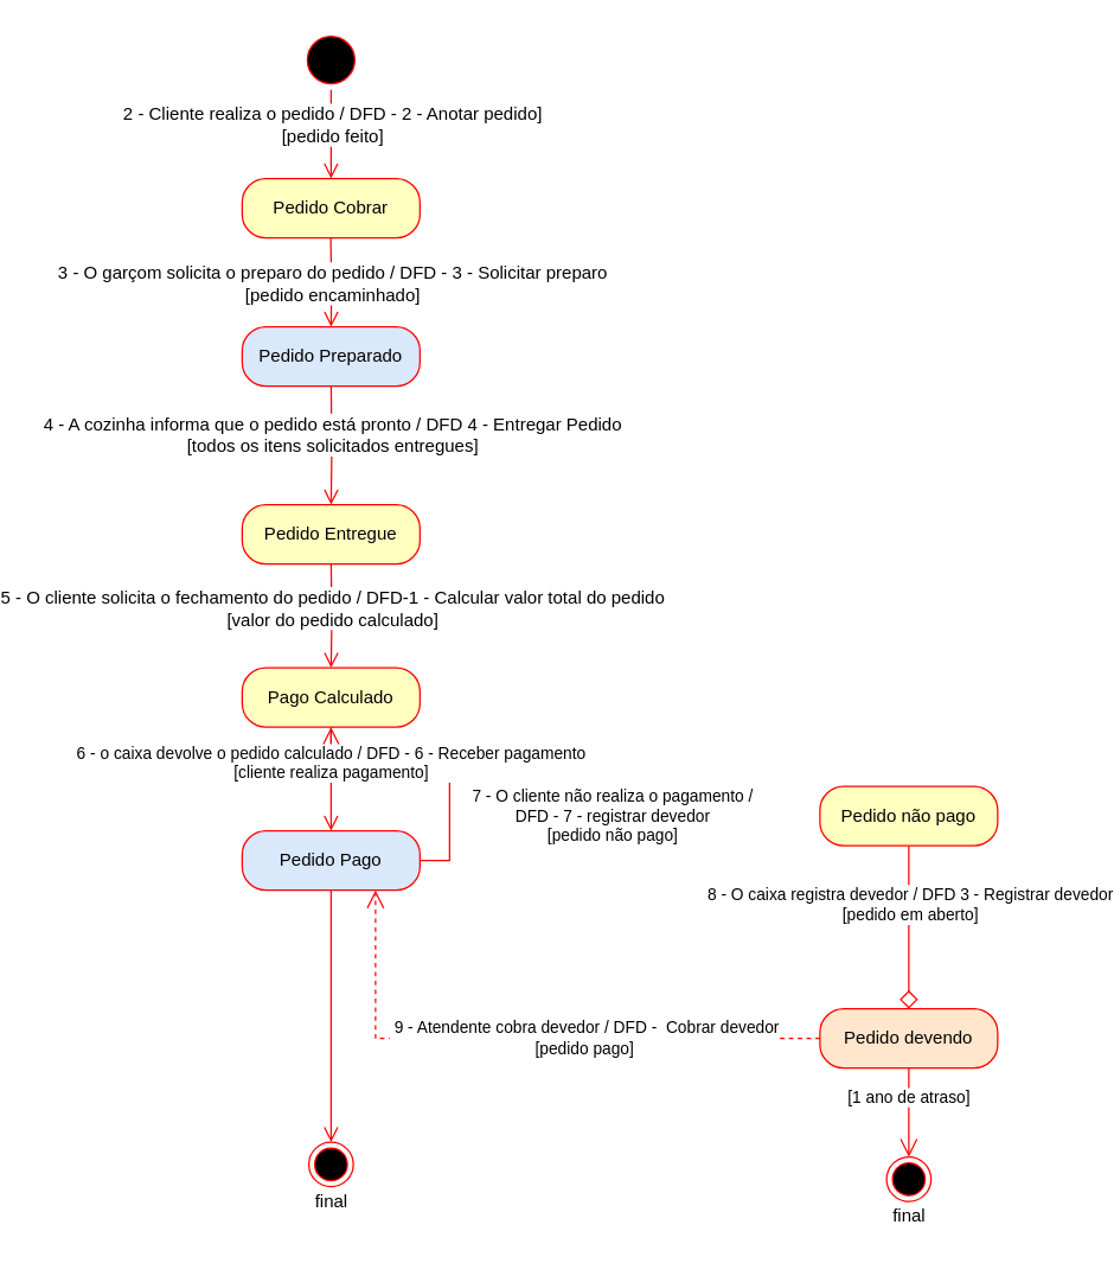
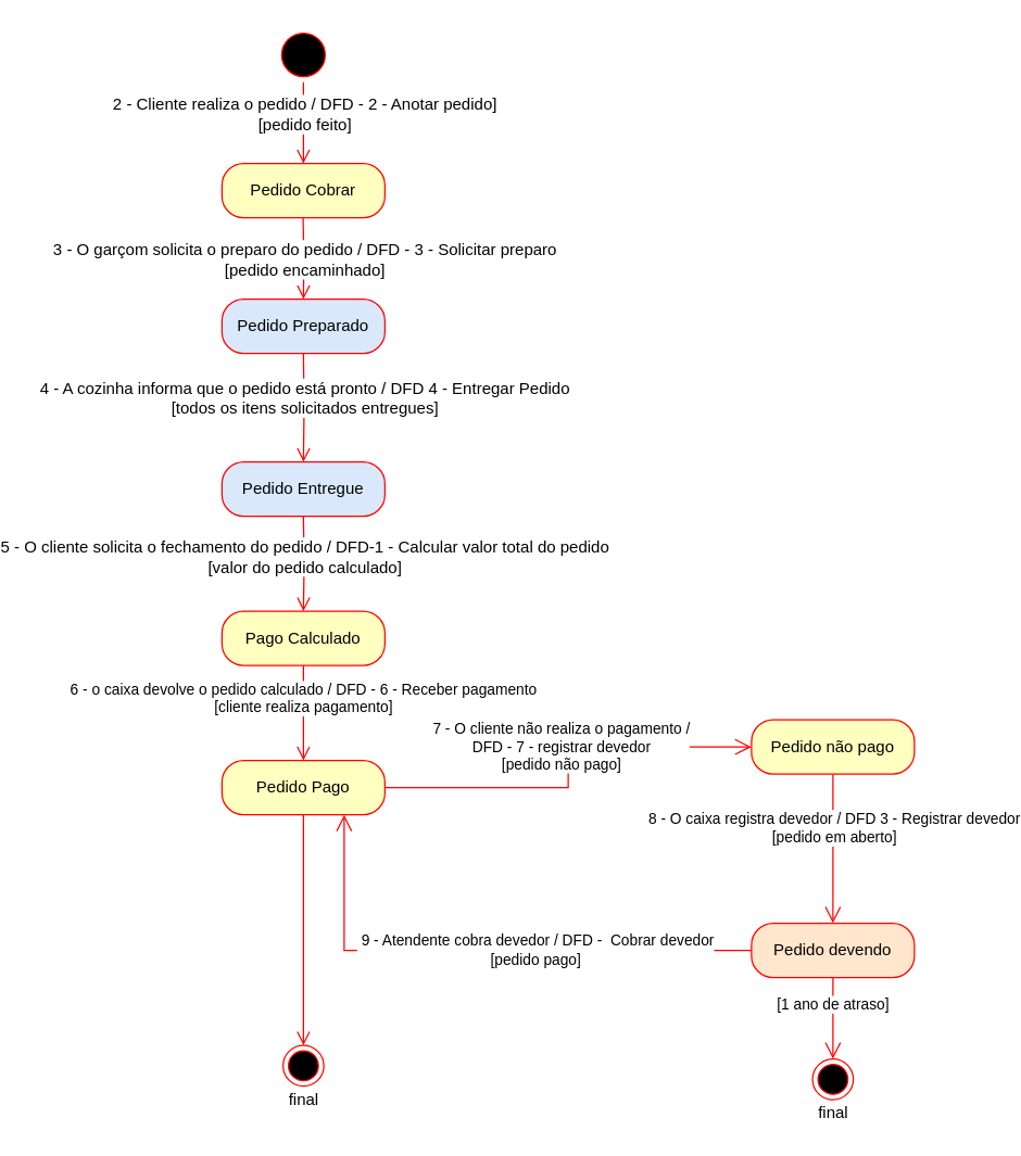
  <mxCell id="0" />
  <mxCell id="1" parent="0" />
  <mxCell id="2" value="" style="ellipse;html=1;shape=endState;fillColor=#000000;strokeColor=#ff0000;" parent="1" vertex="1"><mxGeometry x="65" y="770" width="30" height="30" as="geometry" /></mxCell>
  <mxCell id="3" value="" style="ellipse;html=1;shape=startState;fillColor=#000000;strokeColor=#ff0000;" parent="1" vertex="1"><mxGeometry x="60" y="20" width="40" height="40" as="geometry" /></mxCell>
  <mxCell id="4" value="" style="edgeStyle=orthogonalEdgeStyle;html=1;verticalAlign=bottom;endArrow=open;endSize=8;strokeColor=#ff0000;" parent="1" source="3" target="6" edge="1"><mxGeometry relative="1" as="geometry"><mxPoint x="75" y="130" as="targetPoint" /><Array as="points"><mxPoint x="80" y="130" /></Array></mxGeometry></mxCell>
  <mxCell id="5" value="2 - Cliente realiza o pedido / DFD - 2 - Anotar pedido]&lt;br&gt;[pedido feito]" style="text;html=1;align=center;verticalAlign=middle;resizable=0;points=[];labelBackgroundColor=#ffffff;" parent="4" vertex="1" connectable="0"><mxGeometry x="1" y="37" relative="1" as="geometry"><mxPoint x="-37" y="-37" as="offset" /></mxGeometry></mxCell>
  <mxCell id="6" value="Pedido Cobrar" style="rounded=1;whiteSpace=wrap;html=1;arcSize=40;fontColor=#000000;fillColor=#ffffc0;strokeColor=#ff0000;" parent="1" vertex="1"><mxGeometry x="20" y="120" width="120" height="40" as="geometry" /></mxCell>
  <mxCell id="7" value="" style="edgeStyle=orthogonalEdgeStyle;html=1;verticalAlign=bottom;endArrow=open;endSize=8;strokeColor=#ff0000;entryX=0.5;entryY=0;entryDx=0;entryDy=0;" parent="1" target="8" edge="1"><mxGeometry relative="1" as="geometry"><mxPoint x="79.76" y="240" as="targetPoint" /><mxPoint x="79.76" y="160" as="sourcePoint" /><Array as="points" /></mxGeometry></mxCell>
  <mxCell id="8" value="Pedido Preparado" style="rounded=1;whiteSpace=wrap;html=1;arcSize=40;fontColor=#000000;fillColor=#dae8fc;strokeColor=#ff0000;" parent="1" vertex="1"><mxGeometry x="20" y="220" width="120" height="40" as="geometry" /></mxCell>
- <mxCell id="9" value="Pedido Entregue" style="rounded=1;whiteSpace=wrap;html=1;arcSize=40;fontColor=#000000;fillColor=#ffffc0;strokeColor=#ff0000;" parent="1" vertex="1"><mxGeometry x="20" y="340" width="120" height="40" as="geometry" /></mxCell>
+ <mxCell id="9" value="Pedido Entregue" style="rounded=1;whiteSpace=wrap;html=1;arcSize=40;fontColor=#000000;fillColor=#dae8fc;strokeColor=#ff0000;" parent="1" vertex="1"><mxGeometry x="20" y="340" width="120" height="40" as="geometry" /></mxCell>
  <mxCell id="10" value="" style="edgeStyle=orthogonalEdgeStyle;html=1;verticalAlign=bottom;endArrow=open;endSize=8;strokeColor=#ff0000;entryX=0.5;entryY=0;entryDx=0;entryDy=0;" parent="1" target="9" edge="1"><mxGeometry relative="1" as="geometry"><mxPoint x="80.24" y="320" as="targetPoint" /><mxPoint x="80" y="260" as="sourcePoint" /><Array as="points" /></mxGeometry></mxCell>
  <mxCell id="11" value="4 - A cozinha informa que o pedido está pronto / DFD 4 - Entregar Pedido&lt;br&gt;[todos os itens solicitados entregues]" style="text;html=1;align=center;verticalAlign=middle;resizable=0;points=[];labelBackgroundColor=#ffffff;" parent="10" vertex="1" connectable="0"><mxGeometry x="-0.233" relative="1" as="geometry"><mxPoint y="1.38" as="offset" /></mxGeometry></mxCell>
  <mxCell id="12" value="" style="edgeStyle=orthogonalEdgeStyle;html=1;verticalAlign=bottom;endArrow=open;endSize=8;strokeColor=#ff0000;entryX=0.5;entryY=0;entryDx=0;entryDy=0;" parent="1" target="17" edge="1"><mxGeometry relative="1" as="geometry"><mxPoint x="80.24" y="440" as="targetPoint" /><mxPoint x="80" y="380" as="sourcePoint" /><Array as="points" /></mxGeometry></mxCell>
  <mxCell id="13" value="5 - O cliente solicita o fechamento do pedido / DFD-1 - Calcular valor total do pedido&lt;br&gt;[valor do pedido calculado]" style="text;html=1;align=center;verticalAlign=middle;resizable=0;points=[];labelBackgroundColor=#ffffff;" parent="12" vertex="1" connectable="0"><mxGeometry y="10" relative="1" as="geometry"><mxPoint x="-10" y="-5.17" as="offset" /></mxGeometry></mxCell>
- <mxCell id="14" value="Pedido Pago" style="rounded=1;whiteSpace=wrap;html=1;arcSize=40;fontColor=#000000;fillColor=#dae8fc;strokeColor=#ff0000;" parent="1" vertex="1"><mxGeometry x="20" y="560" width="120" height="40" as="geometry" /></mxCell>
+ <mxCell id="14" value="Pedido Pago" style="rounded=1;whiteSpace=wrap;html=1;arcSize=40;fontColor=#000000;fillColor=#ffffc0;strokeColor=#ff0000;" parent="1" vertex="1"><mxGeometry x="20" y="560" width="120" height="40" as="geometry" /></mxCell>
  <mxCell id="15" value="" style="edgeStyle=orthogonalEdgeStyle;html=1;verticalAlign=bottom;endArrow=open;endSize=8;strokeColor=#ff0000;exitX=0.5;exitY=1;exitDx=0;exitDy=0;entryX=0.5;entryY=0;entryDx=0;entryDy=0;" parent="1" source="14" target="2" edge="1"><mxGeometry relative="1" as="geometry"><mxPoint x="80" y="650" as="targetPoint" /><mxPoint x="80" y="490" as="sourcePoint" /><Array as="points" /></mxGeometry></mxCell>
  <mxCell id="16" value="3 - O garçom solicita o preparo do pedido / DFD - 3 - Solicitar preparo&lt;br&gt;[pedido encaminhado]" style="text;html=1;align=center;verticalAlign=middle;resizable=0;points=[];labelBackgroundColor=#ffffff;" parent="1" vertex="1" connectable="0"><mxGeometry x="80" y="190.003" as="geometry"><mxPoint as="offset" /></mxGeometry></mxCell>
  <mxCell id="17" value="Pago Calculado" style="rounded=1;whiteSpace=wrap;html=1;arcSize=40;fontColor=#000000;fillColor=#ffffc0;strokeColor=#ff0000;" parent="1" vertex="1"><mxGeometry x="20" y="450" width="120" height="40" as="geometry" /></mxCell>
- <mxCell id="18" style="edgeStyle=orthogonalEdgeStyle;rounded=0;orthogonalLoop=1;jettySize=auto;html=1;strokeColor=#FF0000;endArrow=open;endFill=0;startSize=6;endSize=10;exitX=1;exitY=0.5;exitDx=0;exitDy=0;" parent="1" source="14" target="17" edge="1"><mxGeometry relative="1" as="geometry"><mxPoint x="180" y="580" as="targetPoint" /></mxGeometry></mxCell>
+ <mxCell id="18" style="edgeStyle=orthogonalEdgeStyle;rounded=0;orthogonalLoop=1;jettySize=auto;html=1;strokeColor=#FF0000;endArrow=open;endFill=0;startSize=6;endSize=10;exitX=1;exitY=0.5;exitDx=0;exitDy=0;entryX=0;entryY=0.5;entryDx=0;entryDy=0;" parent="1" source="14" target="22" edge="1"><mxGeometry relative="1" as="geometry"><mxPoint x="180" y="580" as="targetPoint" /></mxGeometry></mxCell>
  <mxCell id="19" value="6 - o caixa devolve o pedido calculado / DFD - 6 - Receber pagamento&lt;br&gt;[cliente realiza pagamento]" style="edgeStyle=orthogonalEdgeStyle;html=1;verticalAlign=bottom;endArrow=open;endSize=8;strokeColor=#ff0000;entryX=0.5;entryY=0;entryDx=0;entryDy=0;" parent="1" edge="1"><mxGeometry x="0.143" relative="1" as="geometry"><mxPoint x="80" y="560" as="targetPoint" /><mxPoint x="80" y="490" as="sourcePoint" /><Array as="points" /><mxPoint as="offset" /></mxGeometry></mxCell>
- <mxCell id="20" value="7 - O cliente não realiza o pagamento / &lt;br&gt;DFD - 7 - registrar devedor&lt;br&gt;[pedido não pago]" style="edgeStyle=orthogonalEdgeStyle;rounded=0;orthogonalLoop=1;jettySize=auto;html=1;startSize=6;endArrow=diamond;endFill=0;endSize=10;strokeColor=#FF0000;entryX=0.5;entryY=0;entryDx=0;entryDy=0;" parent="1" source="22" target="29" edge="1"><mxGeometry x="-1" y="-201" relative="1" as="geometry"><mxPoint x="485" y="670" as="targetPoint" /><Array as="points" /><mxPoint x="1" y="-20" as="offset" /></mxGeometry></mxCell>
+ <mxCell id="20" value="7 - O cliente não realiza o pagamento / &lt;br&gt;DFD - 7 - registrar devedor&lt;br&gt;[pedido não pago]" style="edgeStyle=orthogonalEdgeStyle;rounded=0;orthogonalLoop=1;jettySize=auto;html=1;startSize=6;endArrow=open;endFill=0;endSize=10;strokeColor=#FF0000;entryX=0.5;entryY=0;entryDx=0;entryDy=0;" parent="1" source="22" target="29" edge="1"><mxGeometry x="-1" y="-201" relative="1" as="geometry"><mxPoint x="485" y="670" as="targetPoint" /><Array as="points" /><mxPoint x="1" y="-20" as="offset" /></mxGeometry></mxCell>
  <mxCell id="21" value="8 - O caixa registra devedor / DFD 3 - Registrar devedor&lt;br&gt;[pedido em aberto]" style="edgeLabel;html=1;align=center;verticalAlign=middle;resizable=0;points=[];" parent="20" vertex="1" connectable="0"><mxGeometry x="-0.339" y="-1" relative="1" as="geometry"><mxPoint x="1" y="3.71" as="offset" /></mxGeometry></mxCell>
  <mxCell id="22" value="Pedido não pago" style="rounded=1;whiteSpace=wrap;html=1;arcSize=40;fontColor=#000000;fillColor=#ffffc0;strokeColor=#ff0000;" parent="1" vertex="1"><mxGeometry x="410" y="530" width="120" height="40" as="geometry" /></mxCell>
  <mxCell id="23" value="" style="ellipse;html=1;shape=endState;fillColor=#000000;strokeColor=#ff0000;" parent="1" vertex="1"><mxGeometry x="455" y="780" width="30" height="30" as="geometry" /></mxCell>
  <mxCell id="24" value="final" style="text;html=1;align=center;verticalAlign=middle;resizable=0;points=[];autosize=1;" parent="1" vertex="1"><mxGeometry x="60" y="800" width="40" height="20" as="geometry" /></mxCell>
  <mxCell id="25" value="final" style="text;html=1;align=center;verticalAlign=middle;resizable=0;points=[];autosize=1;" parent="1" vertex="1"><mxGeometry x="450" y="810" width="40" height="20" as="geometry" /></mxCell>
- <mxCell id="26" style="edgeStyle=orthogonalEdgeStyle;rounded=0;orthogonalLoop=1;jettySize=auto;html=1;entryX=0.75;entryY=1;entryDx=0;entryDy=0;strokeColor=#FF0000;endArrow=open;endFill=0;endSize=10;dashed=1;" parent="1" source="29" target="14" edge="1"><mxGeometry relative="1" as="geometry" /></mxCell>
+ <mxCell id="26" style="edgeStyle=orthogonalEdgeStyle;rounded=0;orthogonalLoop=1;jettySize=auto;html=1;entryX=0.75;entryY=1;entryDx=0;entryDy=0;strokeColor=#FF0000;endArrow=open;endFill=0;endSize=10;" parent="1" source="29" target="14" edge="1"><mxGeometry relative="1" as="geometry" /></mxCell>
  <mxCell id="27" value="&amp;nbsp;9 - Atendente cobra devedor / DFD -&amp;nbsp; Cobrar devedor&lt;br&gt;[pedido pago]" style="edgeLabel;html=1;align=center;verticalAlign=middle;resizable=0;points=[];" parent="26" vertex="1" connectable="0"><mxGeometry x="-0.015" relative="1" as="geometry"><mxPoint x="37.24" y="-0.03" as="offset" /></mxGeometry></mxCell>
  <mxCell id="28" value="[1 ano de atraso]" style="edgeStyle=orthogonalEdgeStyle;rounded=0;orthogonalLoop=1;jettySize=auto;html=1;entryX=0.5;entryY=0;entryDx=0;entryDy=0;endArrow=open;endFill=0;endSize=10;strokeColor=#FF0000;" parent="1" source="29" target="23" edge="1"><mxGeometry x="-0.333" relative="1" as="geometry"><mxPoint as="offset" /></mxGeometry></mxCell>
  <mxCell id="29" value="Pedido devendo" style="rounded=1;whiteSpace=wrap;html=1;arcSize=40;fontColor=#000000;fillColor=#ffe6cc;strokeColor=#ff0000;" parent="1" vertex="1"><mxGeometry x="410" y="680" width="120" height="40" as="geometry" /></mxCell>
